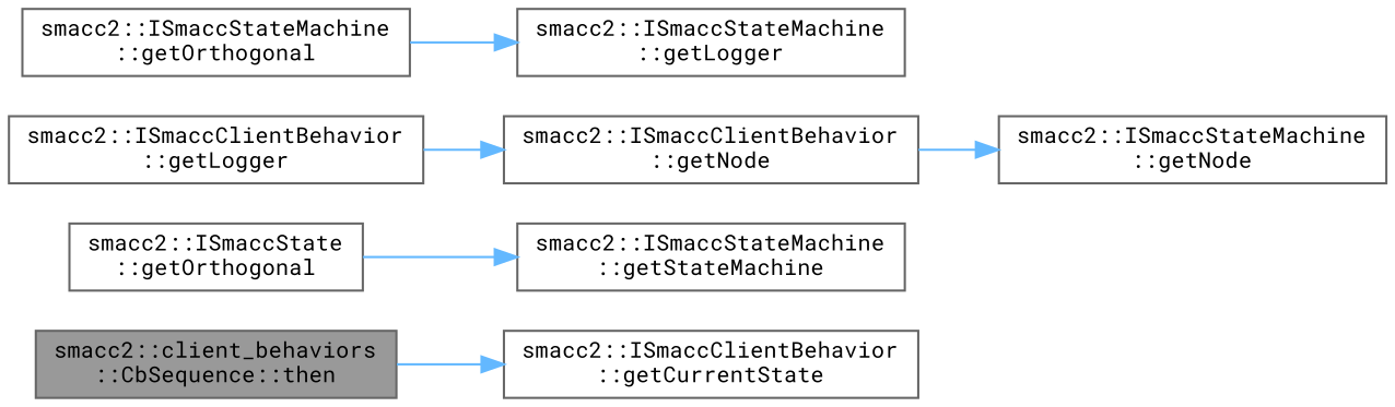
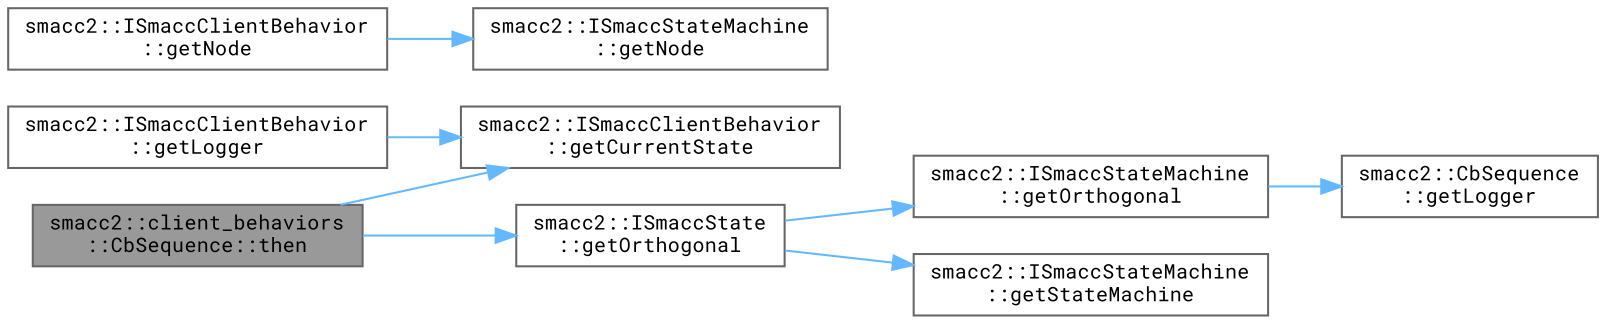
  digraph {
    fontname="Roboto Mono"
    rankdir=LR
    node [color=grey40 fillcolor=white fontname="Roboto Mono" fontsize=10 shape=box style=filled]
    edge [color=steelblue1 fontname="Roboto Mono" fontsize=10 labelfontname=Helvetica labelfontsize=10 style=solid]
    n1 [color=gray40 fillcolor=grey60 fontcolor=black height=0.2 label="smacc2::client_behaviors\l::CbSequence::then" width=0.4]
    n2 [height=0.2 label="smacc2::ISmaccClientBehavior\l::getCurrentState" width=0.4]
    n3 [height=0.2 label="smacc2::ISmaccState\l::getOrthogonal" width=0.4]
    n4 [height=0.2 label="smacc2::ISmaccClientBehavior\l::getLogger" width=0.4]
    n5 [height=0.2 label="smacc2::ISmaccClientBehavior\l::getNode" width=0.4]
    n6 [height=0.2 label="smacc2::ISmaccStateMachine\l::getOrthogonal" width=0.4]
    n7 [height=0.2 label="smacc2::ISmaccStateMachine\l::getStateMachine" width=0.4]
    n8 [height=0.2 label="smacc2::ISmaccStateMachine\l::getNode" width=0.4]
-   n9 [height=0.2 label="smacc2::ISmaccStateMachine\l::getLogger" width=0.4]
+   n9 [height=0.2 label="smacc2::CbSequence\l::getLogger" width=0.4]
    n1 -> n2
+   n1 -> n3
+   n3 -> n6
    n3 -> n7
-   n4 -> n5
+   n4 -> n2
    n5 -> n8
    n6 -> n9
  }
